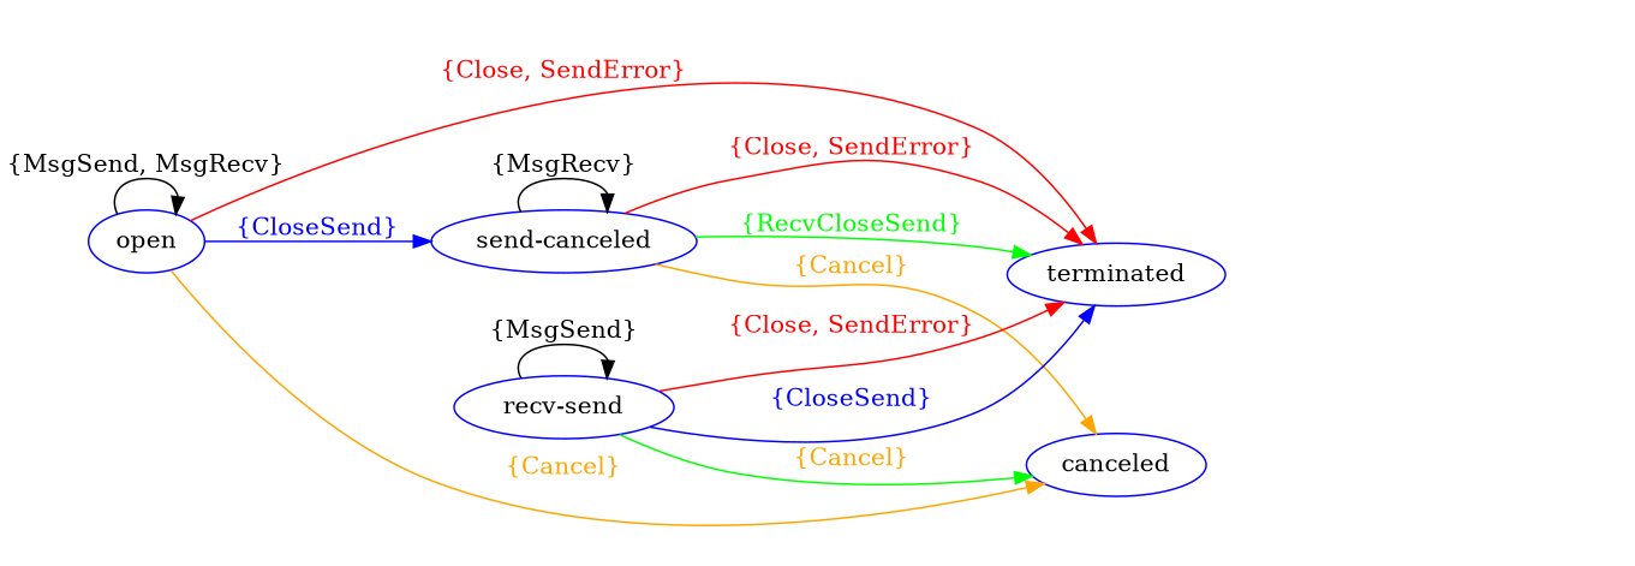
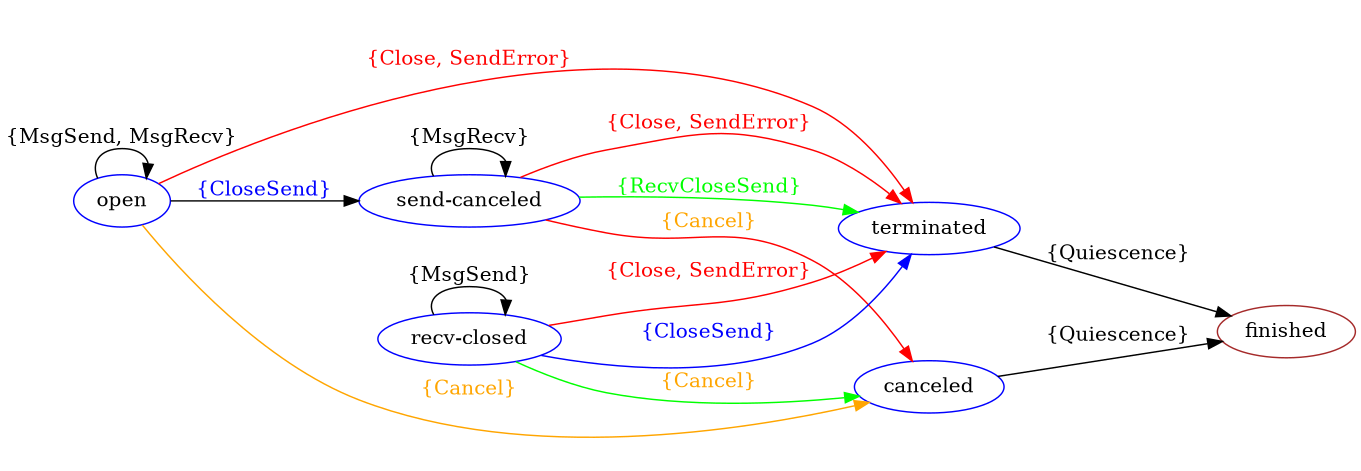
  digraph {
    rankdir=LR
    node [color=blue]
    open
    n2 [label="send-canceled"]
    terminated
    canceled
-   "recv-closed" [label="recv-send"]
+   "recv-closed"
+   finished [color=brown]
    open -> open [label="{MsgSend, MsgRecv}"]
-   open -> n2 [color=blue fontcolor=blue label="{CloseSend}"]
+   open -> n2 [color=black fontcolor=blue label="{CloseSend}"]
    open -> terminated [color=red fontcolor=red label="{Close, SendError}"]
    open -> canceled [color=orange fontcolor=orange label="{Cancel}"]
    n2 -> n2 [label="{MsgRecv}"]
    n2 -> terminated [color=red fontcolor=red label="{Close, SendError}"]
    n2 -> terminated [color=green fontcolor=green label="{RecvCloseSend}"]
-   n2 -> canceled [color=orange fontcolor=orange label="{Cancel}"]
+   n2 -> canceled [color=red fontcolor=orange label="{Cancel}"]
+   terminated -> finished [label="{Quiescence}"]
+   canceled -> finished [label="{Quiescence}"]
    "recv-closed" -> terminated [color=red fontcolor=red label="{Close, SendError}"]
    "recv-closed" -> terminated [color=blue fontcolor=blue label="{CloseSend}"]
    "recv-closed" -> canceled [color=green fontcolor=orange label="{Cancel}"]
    "recv-closed" -> "recv-closed" [label="{MsgSend}"]
  }
